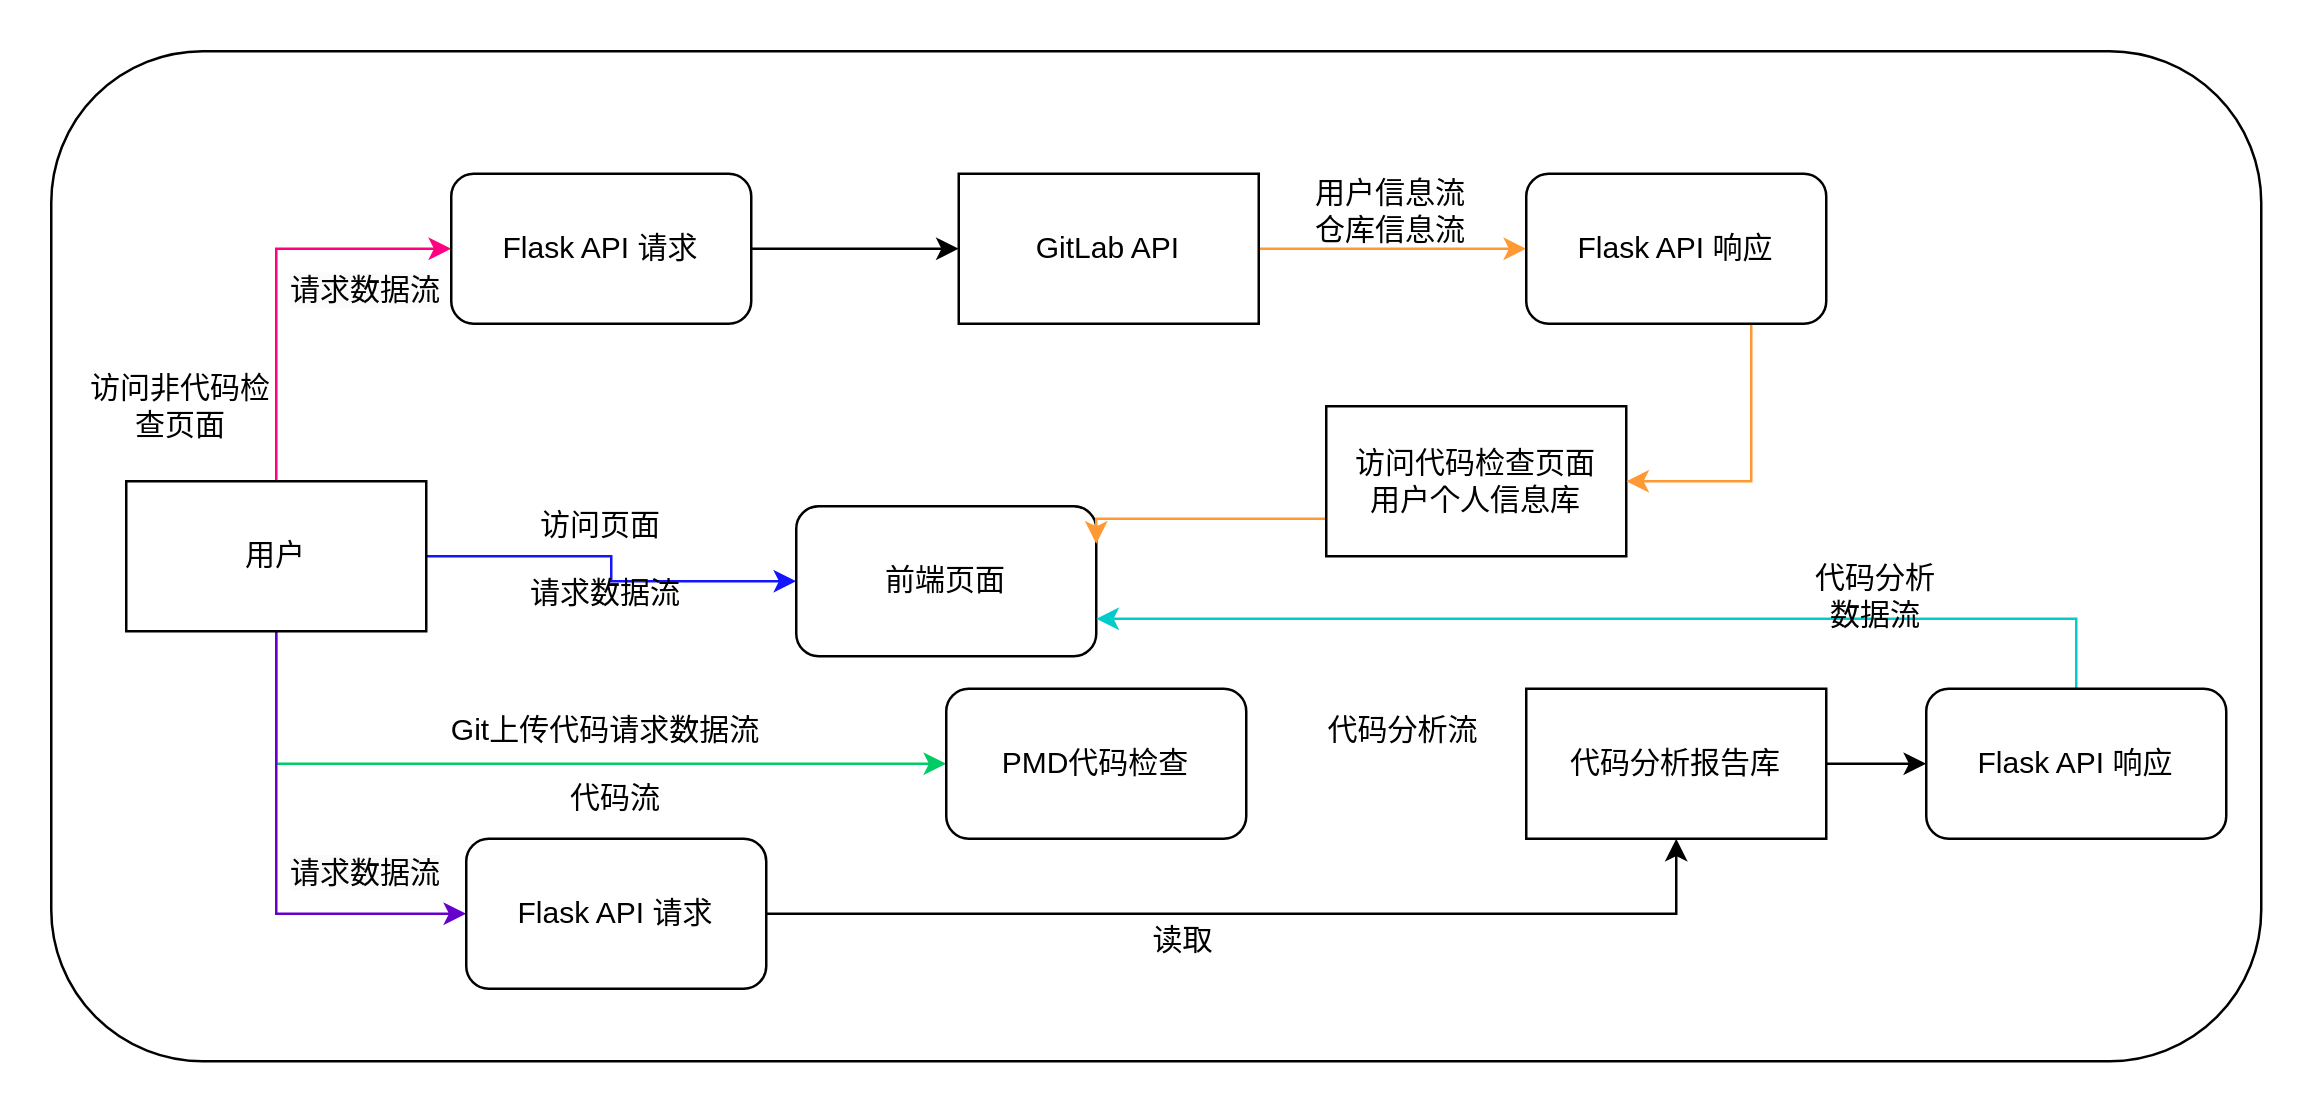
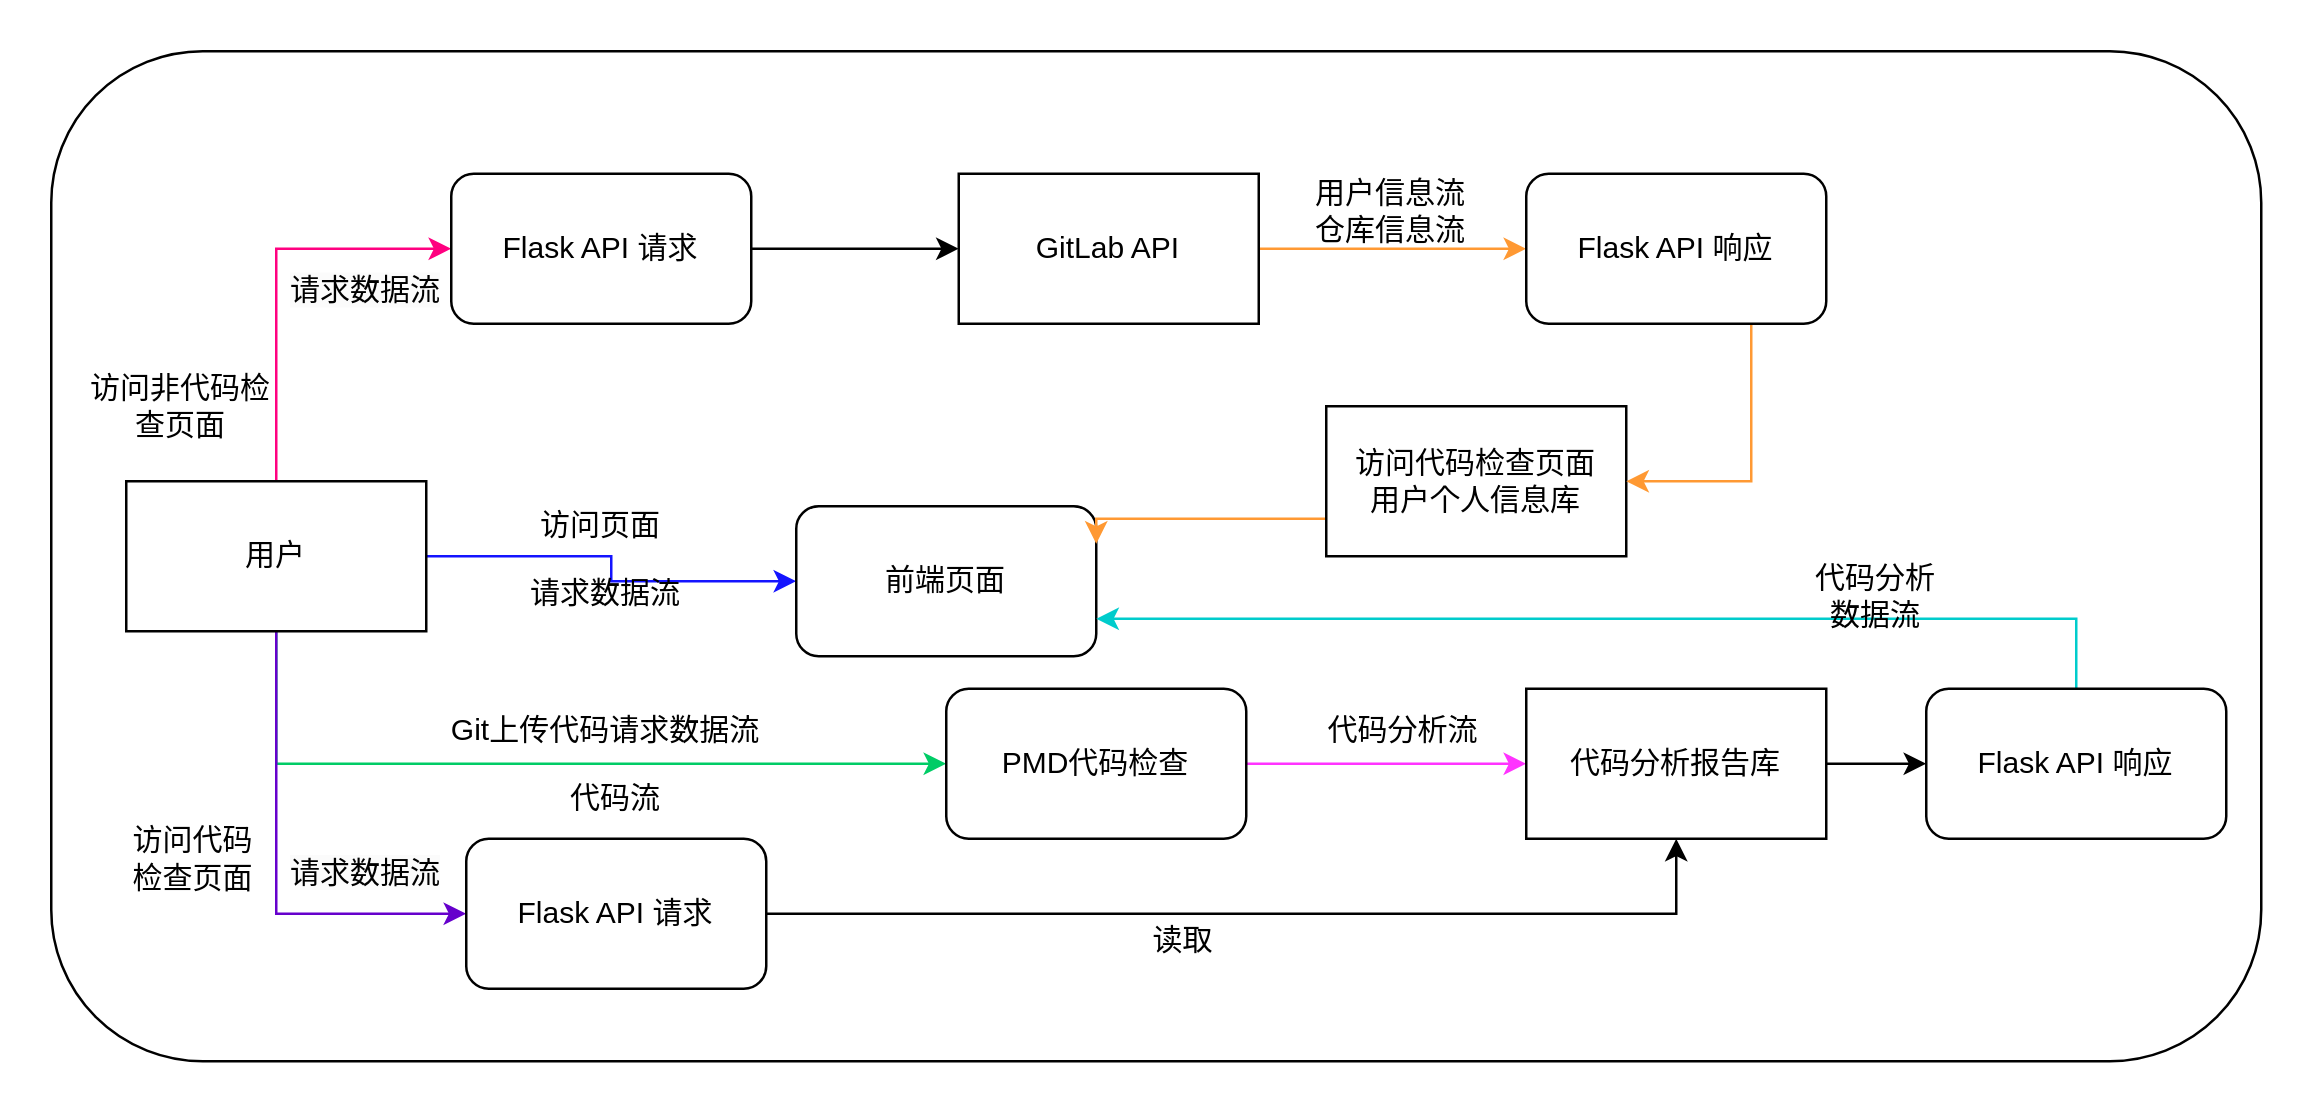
  <mxCell id="0" />
  <mxCell id="1" parent="0" />
  <mxCell id="2" value="" style="rounded=1;whiteSpace=wrap;html=1;" vertex="1" parent="1"><mxGeometry x="20" y="20" width="884" height="404" as="geometry" /></mxCell>
  <mxCell id="3" style="edgeStyle=orthogonalEdgeStyle;rounded=0;orthogonalLoop=1;jettySize=auto;html=1;exitX=0.5;exitY=1;exitDx=0;exitDy=0;entryX=0;entryY=0.5;entryDx=0;entryDy=0;strokeColor=#00CC66;" edge="1" parent="1" source="7" target="11"><mxGeometry relative="1" as="geometry" /></mxCell>
  <mxCell id="4" style="edgeStyle=orthogonalEdgeStyle;rounded=0;orthogonalLoop=1;jettySize=auto;html=1;exitX=1;exitY=0.5;exitDx=0;exitDy=0;entryX=0;entryY=0.5;entryDx=0;entryDy=0;strokeColor=#1414FF;" edge="1" parent="1" source="7" target="14"><mxGeometry relative="1" as="geometry" /></mxCell>
  <mxCell id="5" style="edgeStyle=orthogonalEdgeStyle;rounded=0;orthogonalLoop=1;jettySize=auto;html=1;exitX=0.5;exitY=0;exitDx=0;exitDy=0;entryX=0;entryY=0.5;entryDx=0;entryDy=0;strokeColor=#FF0080;" edge="1" parent="1" source="7" target="9"><mxGeometry relative="1" as="geometry" /></mxCell>
  <mxCell id="6" style="edgeStyle=orthogonalEdgeStyle;rounded=0;orthogonalLoop=1;jettySize=auto;html=1;exitX=0.5;exitY=1;exitDx=0;exitDy=0;entryX=0;entryY=0.5;entryDx=0;entryDy=0;strokeColor=#6600CC;" edge="1" parent="1" source="7" target="30"><mxGeometry relative="1" as="geometry" /></mxCell>
  <mxCell id="7" value="用户" style="rounded=0;whiteSpace=wrap;html=1;" vertex="1" parent="1"><mxGeometry y="192" width="120" height="60" as="geometry" x="50" /></mxCell>
  <mxCell id="8" style="edgeStyle=orthogonalEdgeStyle;rounded=0;orthogonalLoop=1;jettySize=auto;html=1;exitX=1;exitY=0.5;exitDx=0;exitDy=0;entryX=0;entryY=0.5;entryDx=0;entryDy=0;" edge="1" parent="1" source="9" target="17"><mxGeometry relative="1" as="geometry" /></mxCell>
  <mxCell id="9" value="Flask API 请求" style="rounded=1;whiteSpace=wrap;html=1;" vertex="1" parent="1"><mxGeometry x="180" y="69" width="120" height="60" as="geometry" /></mxCell>
+ <mxCell id="10" style="edgeStyle=orthogonalEdgeStyle;rounded=0;orthogonalLoop=1;jettySize=auto;html=1;exitX=1;exitY=0.5;exitDx=0;exitDy=0;entryX=0;entryY=0.5;entryDx=0;entryDy=0;strokeColor=#FF33FF;" edge="1" parent="1" source="11" target="22"><mxGeometry relative="1" as="geometry" /></mxCell>
  <mxCell id="11" value="PMD代码检查" style="rounded=1;whiteSpace=wrap;html=1;" vertex="1" parent="1"><mxGeometry x="378" y="275" width="120" height="60" as="geometry" /></mxCell>
  <mxCell id="12" value="代码流" style="text;html=1;strokeColor=none;fillColor=none;align=center;verticalAlign=middle;whiteSpace=wrap;rounded=0;" vertex="1" parent="1"><mxGeometry x="216" y="303" width="60" height="32" as="geometry" /></mxCell>
  <mxCell id="13" value="Git上传代码请求数据流" style="text;html=1;strokeColor=none;fillColor=none;align=center;verticalAlign=middle;whiteSpace=wrap;rounded=0;" vertex="1" parent="1"><mxGeometry x="177" y="277" width="130" height="30" as="geometry" /></mxCell>
  <mxCell id="14" value="前端页面" style="rounded=1;whiteSpace=wrap;html=1;" vertex="1" parent="1"><mxGeometry x="318" y="202" width="120" height="60" as="geometry" /></mxCell>
  <mxCell id="15" value="访问页面" style="text;html=1;strokeColor=none;fillColor=none;align=center;verticalAlign=middle;whiteSpace=wrap;rounded=0;" vertex="1" parent="1"><mxGeometry x="210" y="195" width="60" height="30" as="geometry" /></mxCell>
  <mxCell id="16" style="edgeStyle=orthogonalEdgeStyle;rounded=0;orthogonalLoop=1;jettySize=auto;html=1;exitX=1;exitY=0.5;exitDx=0;exitDy=0;entryX=0;entryY=0.5;entryDx=0;entryDy=0;strokeColor=#FF9933;" edge="1" parent="1" source="17" target="27"><mxGeometry relative="1" as="geometry" /></mxCell>
  <mxCell id="17" value="GitLab API" style="rounded=0;whiteSpace=wrap;html=1;" vertex="1" parent="1"><mxGeometry x="383" y="69" width="120" height="60" as="geometry" /></mxCell>
  <mxCell id="18" value="请求数据流" style="text;html=1;strokeColor=none;fillColor=none;align=center;verticalAlign=middle;whiteSpace=wrap;rounded=0;" vertex="1" parent="1"><mxGeometry x="207" y="222" width="70" height="30" as="geometry" /></mxCell>
  <mxCell id="19" value="用户信息流&lt;br&gt;仓库信息流" style="text;html=1;strokeColor=none;fillColor=none;align=center;verticalAlign=middle;whiteSpace=wrap;rounded=0;" vertex="1" parent="1"><mxGeometry x="516" y="69" width="80" height="30" as="geometry" /></mxCell>
  <mxCell id="20" style="edgeStyle=orthogonalEdgeStyle;rounded=0;orthogonalLoop=1;jettySize=auto;html=1;entryX=1;entryY=0.75;entryDx=0;entryDy=0;exitX=0.5;exitY=0;exitDx=0;exitDy=0;strokeColor=#00CCCC;" edge="1" parent="1" source="34" target="14"><mxGeometry relative="1" as="geometry" /></mxCell>
  <mxCell id="21" style="edgeStyle=orthogonalEdgeStyle;rounded=0;orthogonalLoop=1;jettySize=auto;html=1;entryX=0;entryY=0.5;entryDx=0;entryDy=0;" edge="1" parent="1" source="22" target="34"><mxGeometry relative="1" as="geometry" /></mxCell>
  <mxCell id="22" value="代码分析报告库" style="rounded=0;whiteSpace=wrap;html=1;" vertex="1" parent="1"><mxGeometry x="610" y="275" width="120" height="60" as="geometry" /></mxCell>
  <mxCell id="23" value="代码分析流" style="text;html=1;strokeColor=none;fillColor=none;align=center;verticalAlign=middle;whiteSpace=wrap;rounded=0;" vertex="1" parent="1"><mxGeometry x="526" y="277" width="70" height="30" as="geometry" /></mxCell>
  <mxCell id="24" style="edgeStyle=orthogonalEdgeStyle;rounded=0;orthogonalLoop=1;jettySize=auto;html=1;exitX=0;exitY=0.5;exitDx=0;exitDy=0;entryX=1;entryY=0.25;entryDx=0;entryDy=0;strokeColor=#FF9933;" edge="1" parent="1" source="25" target="14"><mxGeometry relative="1" as="geometry"><Array as="points"><mxPoint x="550" y="203" /><mxPoint x="550" y="207" /></Array></mxGeometry></mxCell>
  <mxCell id="25" value="访问代码检查页面&lt;br&gt;用户个人信息库" style="rounded=0;whiteSpace=wrap;html=1;" vertex="1" parent="1"><mxGeometry x="530" y="162" width="120" height="60" as="geometry" /></mxCell>
  <mxCell id="26" style="edgeStyle=orthogonalEdgeStyle;rounded=0;orthogonalLoop=1;jettySize=auto;html=1;exitX=0.75;exitY=1;exitDx=0;exitDy=0;entryX=1;entryY=0.5;entryDx=0;entryDy=0;strokeColor=#FF9933;" edge="1" parent="1" source="27" target="25"><mxGeometry relative="1" as="geometry" /></mxCell>
  <mxCell id="27" value="Flask API 响应" style="rounded=1;whiteSpace=wrap;html=1;" vertex="1" parent="1"><mxGeometry x="610" y="69" width="120" height="60" as="geometry" /></mxCell>
  <mxCell id="28" value="访问非代码检查页面" style="text;html=1;strokeColor=none;fillColor=none;align=center;verticalAlign=middle;whiteSpace=wrap;rounded=0;" vertex="1" parent="1"><mxGeometry x="30" y="147" width="84" height="30" as="geometry" /></mxCell>
  <mxCell id="29" style="edgeStyle=orthogonalEdgeStyle;rounded=0;orthogonalLoop=1;jettySize=auto;html=1;entryX=0.5;entryY=1;entryDx=0;entryDy=0;" edge="1" parent="1" source="30" target="22"><mxGeometry relative="1" as="geometry"><mxPoint x="430" y="343" as="targetPoint" /></mxGeometry></mxCell>
  <mxCell id="30" value="Flask API 请求" style="rounded=1;whiteSpace=wrap;html=1;" vertex="1" parent="1"><mxGeometry x="186" y="335" width="120" height="60" as="geometry" /></mxCell>
+ <mxCell id="31" value="访问代码检查页面" style="text;html=1;strokeColor=none;fillColor=none;align=center;verticalAlign=middle;whiteSpace=wrap;rounded=0;" vertex="1" parent="1"><mxGeometry x="47" y="328" width="60" height="29" as="geometry" /></mxCell>
  <mxCell id="32" value="读取" style="text;html=1;strokeColor=none;fillColor=none;align=center;verticalAlign=middle;whiteSpace=wrap;rounded=0;" vertex="1" parent="1"><mxGeometry x="443" y="361" width="60" height="30" as="geometry" /></mxCell>
  <mxCell id="33" value="代码分析数据流" style="text;html=1;strokeColor=none;fillColor=none;align=center;verticalAlign=middle;whiteSpace=wrap;rounded=0;" vertex="1" parent="1"><mxGeometry x="720" y="223" width="60" height="30" as="geometry" /></mxCell>
  <mxCell id="34" value="Flask API 响应" style="rounded=1;whiteSpace=wrap;html=1;" vertex="1" parent="1"><mxGeometry x="770" y="275" width="120" height="60" as="geometry" /></mxCell>
  <mxCell id="35" value="&lt;span style=&quot;color: rgb(0, 0, 0); font-family: Helvetica; font-size: 12px; font-style: normal; font-variant-ligatures: normal; font-variant-caps: normal; font-weight: 400; letter-spacing: normal; orphans: 2; text-align: center; text-indent: 0px; text-transform: none; widows: 2; word-spacing: 0px; -webkit-text-stroke-width: 0px; background-color: rgb(251, 251, 251); text-decoration-thickness: initial; text-decoration-style: initial; text-decoration-color: initial; float: none; display: inline !important;&quot;&gt;请求数据流&lt;/span&gt;" style="text;whiteSpace=wrap;html=1;" vertex="1" parent="1"><mxGeometry x="114" y="335" width="90" height="40" as="geometry" /></mxCell>
  <mxCell id="36" value="&lt;span style=&quot;color: rgb(0, 0, 0); font-family: Helvetica; font-size: 12px; font-style: normal; font-variant-ligatures: normal; font-variant-caps: normal; font-weight: 400; letter-spacing: normal; orphans: 2; text-align: center; text-indent: 0px; text-transform: none; widows: 2; word-spacing: 0px; -webkit-text-stroke-width: 0px; background-color: rgb(251, 251, 251); text-decoration-thickness: initial; text-decoration-style: initial; text-decoration-color: initial; float: none; display: inline !important;&quot;&gt;请求数据流&lt;/span&gt;" style="text;whiteSpace=wrap;html=1;" vertex="1" parent="1"><mxGeometry x="114" y="102" width="90" height="40" as="geometry" /></mxCell>
